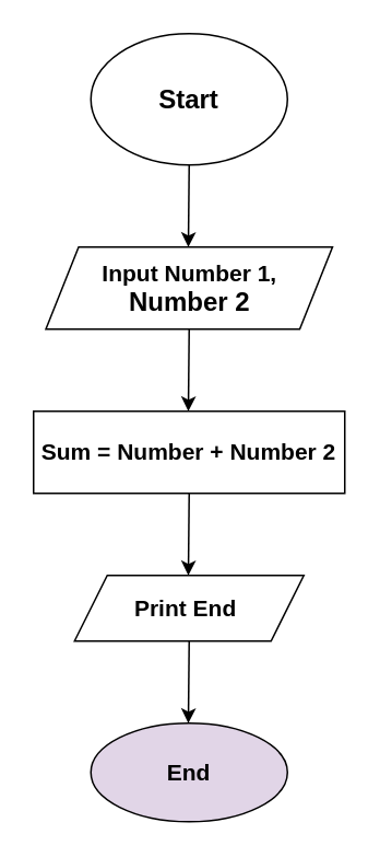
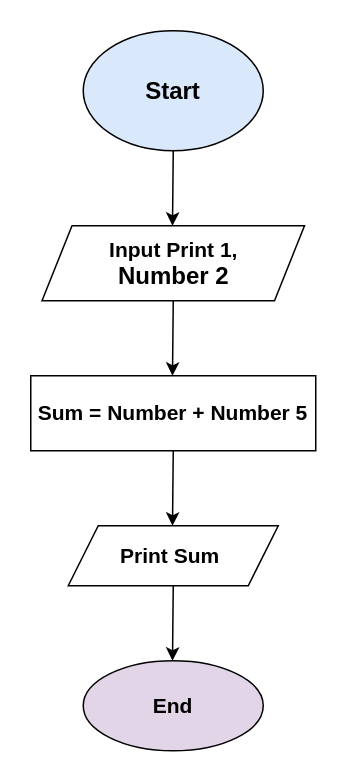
  <mxCell id="0" />
  <mxCell id="1" parent="0" />
- <mxCell id="2" value="&lt;font size=&quot;3&quot;&gt;&lt;b&gt;Start&lt;/b&gt;&lt;/font&gt;" style="ellipse;whiteSpace=wrap;html=1;" parent="1" vertex="1"><mxGeometry x="55" y="20" width="120" height="80" as="geometry" /></mxCell>
+ <mxCell id="2" value="&lt;font size=&quot;3&quot;&gt;&lt;b&gt;Start&lt;/b&gt;&lt;/font&gt;" style="ellipse;whiteSpace=wrap;html=1;fillColor=#dae8fc;" parent="1" vertex="1"><mxGeometry x="55" y="20" width="120" height="80" as="geometry" /></mxCell>
  <mxCell id="3" value="" style="endArrow=classic;html=1;rounded=0;" parent="1" edge="1"><mxGeometry width="50" height="50" relative="1" as="geometry"><mxPoint x="115" y="100" as="sourcePoint" /><mxPoint x="114.5" y="150" as="targetPoint" /></mxGeometry></mxCell>
- <mxCell id="4" value="&lt;b&gt;&lt;font style=&quot;font-size: 14px;&quot;&gt;Input Number 1,&lt;/font&gt;&lt;/b&gt;&lt;div&gt;&lt;b&gt;&lt;font size=&quot;3&quot;&gt;Number 2&lt;/font&gt;&lt;/b&gt;&lt;/div&gt;" style="shape=parallelogram;perimeter=parallelogramPerimeter;whiteSpace=wrap;html=1;fixedSize=1;" parent="1" vertex="1"><mxGeometry x="27.5" y="150" width="175" height="50" as="geometry" /></mxCell>
+ <mxCell id="4" value="&lt;b&gt;&lt;font style=&quot;font-size: 14px;&quot;&gt;Input Print 1,&lt;/font&gt;&lt;/b&gt;&lt;div&gt;&lt;b&gt;&lt;font size=&quot;3&quot;&gt;Number 2&lt;/font&gt;&lt;/b&gt;&lt;/div&gt;" style="shape=parallelogram;perimeter=parallelogramPerimeter;whiteSpace=wrap;html=1;fixedSize=1;" parent="1" vertex="1"><mxGeometry x="27.5" y="150" width="175" height="50" as="geometry" /></mxCell>
  <mxCell id="5" value="" style="endArrow=classic;html=1;rounded=0;" parent="1" edge="1"><mxGeometry width="50" height="50" relative="1" as="geometry"><mxPoint x="115" y="300" as="sourcePoint" /><mxPoint x="114.5" y="350" as="targetPoint" /></mxGeometry></mxCell>
  <mxCell id="6" value="" style="endArrow=classic;html=1;rounded=0;" parent="1" edge="1"><mxGeometry width="50" height="50" relative="1" as="geometry"><mxPoint x="115" y="390" as="sourcePoint" /><mxPoint x="114.5" y="440" as="targetPoint" /></mxGeometry></mxCell>
  <mxCell id="7" value="" style="endArrow=classic;html=1;rounded=0;" parent="1" edge="1"><mxGeometry width="50" height="50" relative="1" as="geometry"><mxPoint x="115" y="200" as="sourcePoint" /><mxPoint x="114.5" y="250" as="targetPoint" /></mxGeometry></mxCell>
- <mxCell id="8" value="&lt;b&gt;&lt;font style=&quot;font-size: 14px;&quot;&gt;Sum = Number + Number 2&lt;/font&gt;&lt;/b&gt;" style="rounded=0;whiteSpace=wrap;html=1;" parent="1" vertex="1"><mxGeometry x="20" y="250" width="190" height="50" as="geometry" /></mxCell>
- <mxCell id="9" value="&lt;b&gt;&lt;font style=&quot;font-size: 14px;&quot;&gt;Print End&amp;nbsp;&lt;/font&gt;&lt;/b&gt;" style="shape=parallelogram;perimeter=parallelogramPerimeter;whiteSpace=wrap;html=1;fixedSize=1;" parent="1" vertex="1"><mxGeometry x="45" y="350" width="140" height="40" as="geometry" /></mxCell>
+ <mxCell id="8" value="&lt;b&gt;&lt;font style=&quot;font-size: 14px;&quot;&gt;Sum = Number + Number 5&lt;/font&gt;&lt;/b&gt;" style="rounded=0;whiteSpace=wrap;html=1;" parent="1" vertex="1"><mxGeometry x="20" y="250" width="190" height="50" as="geometry" /></mxCell>
+ <mxCell id="9" value="&lt;b&gt;&lt;font style=&quot;font-size: 14px;&quot;&gt;Print Sum&amp;nbsp;&lt;/font&gt;&lt;/b&gt;" style="shape=parallelogram;perimeter=parallelogramPerimeter;whiteSpace=wrap;html=1;fixedSize=1;" parent="1" vertex="1"><mxGeometry x="45" y="350" width="140" height="40" as="geometry" /></mxCell>
  <mxCell id="10" value="&lt;b&gt;&lt;font style=&quot;font-size: 14px;&quot;&gt;End&lt;/font&gt;&lt;/b&gt;" style="ellipse;whiteSpace=wrap;html=1;fillColor=#e1d5e7;" parent="1" vertex="1"><mxGeometry x="55" y="440" width="120" height="60" as="geometry" /></mxCell>
